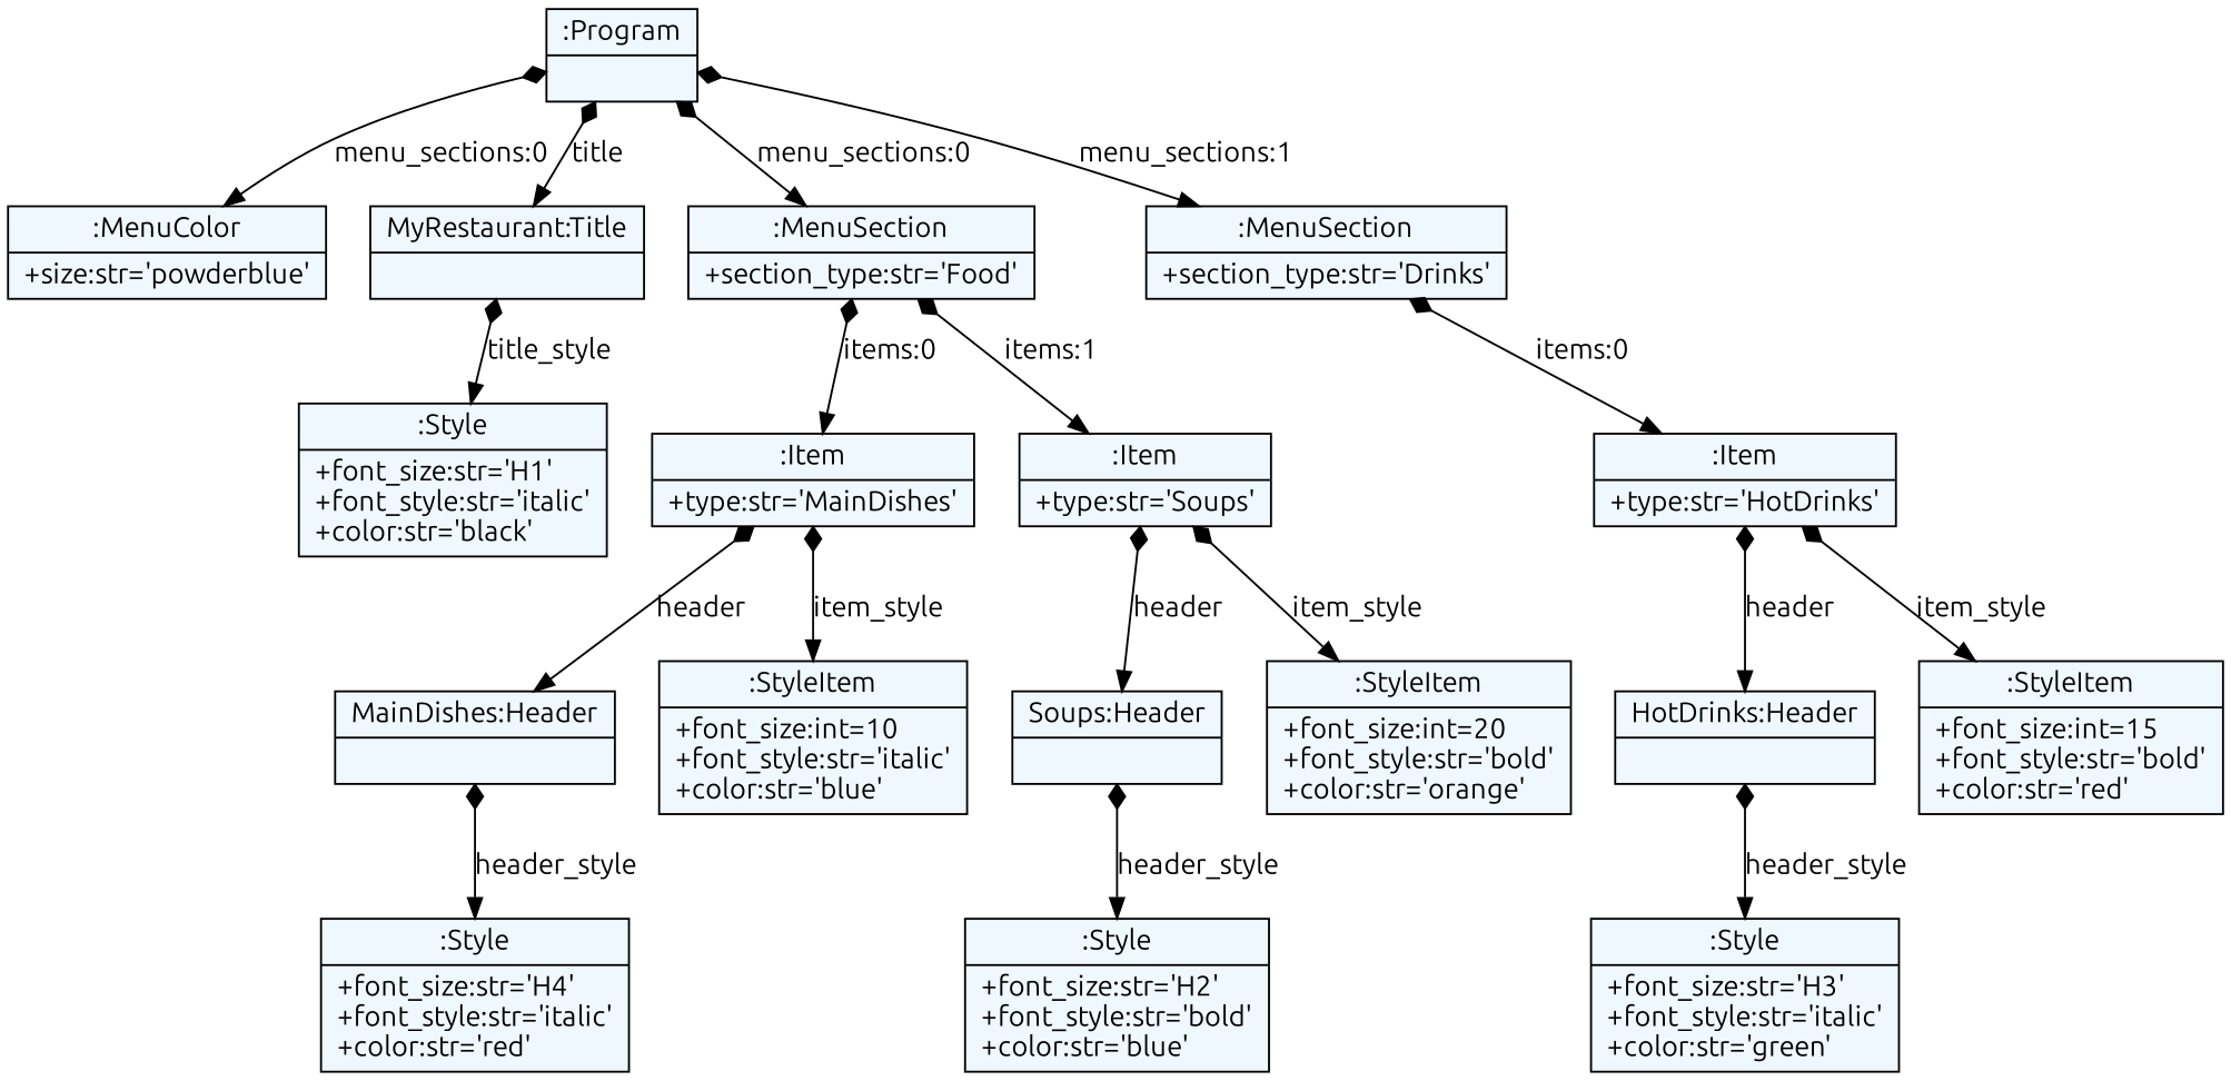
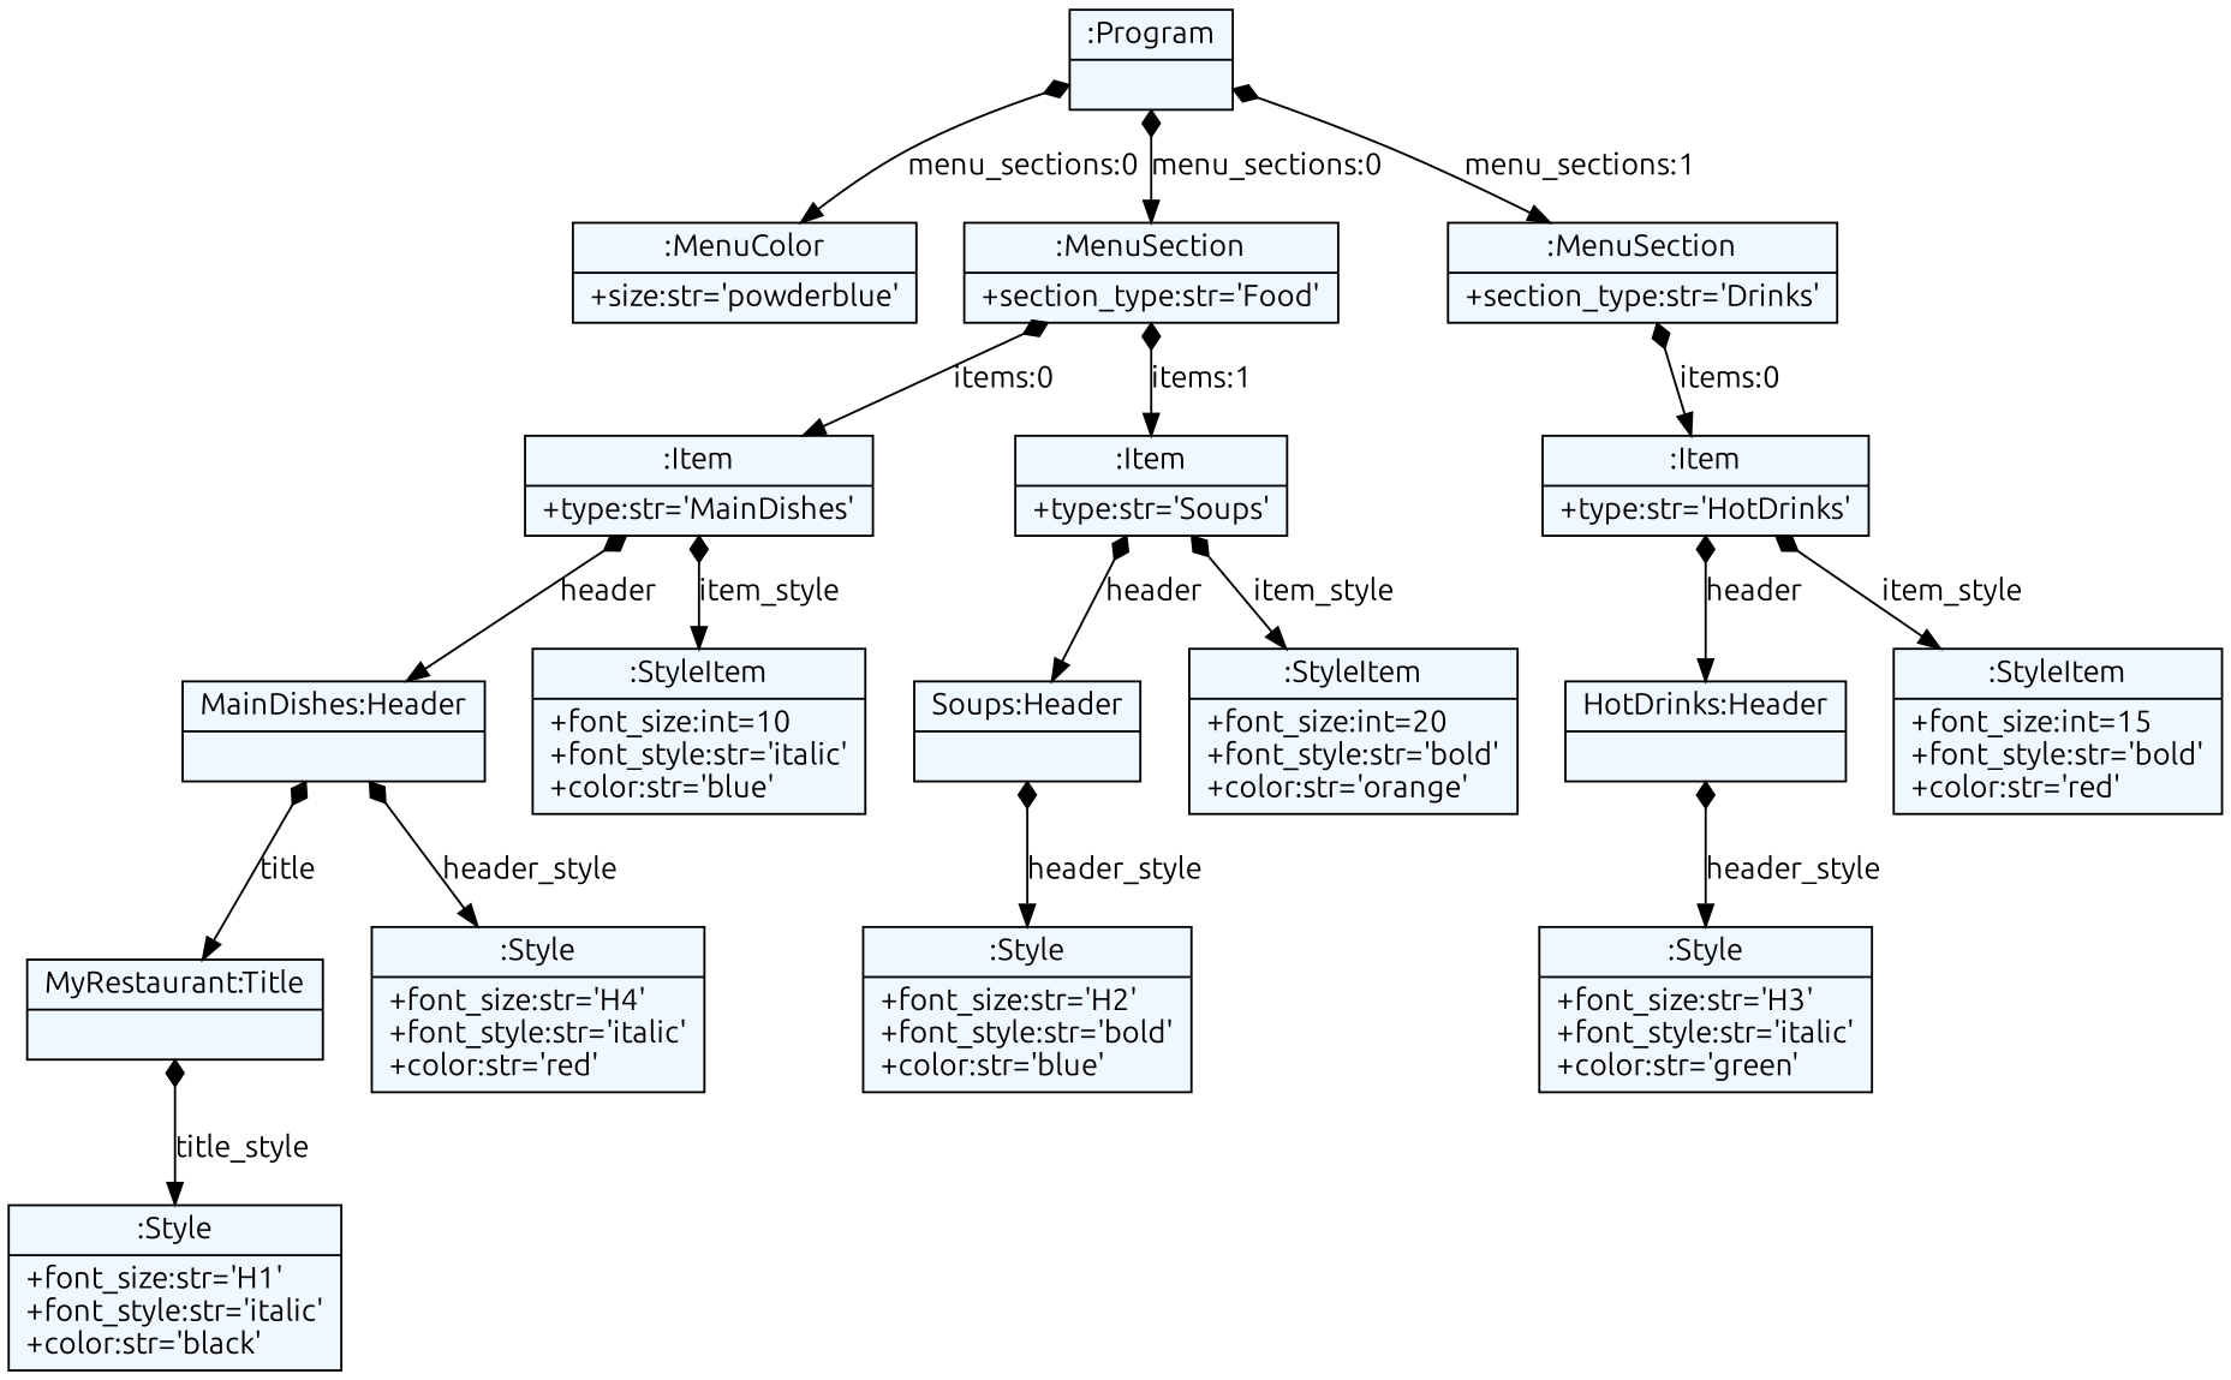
  digraph {
    fontname=Ubuntu
    fontsize=8
    nodesep=0.3
    node [fillcolor=aliceblue fontname=Ubuntu shape=record style=filled]
    edge [arrowtail=diamond dir=both fontname=Ubuntu]
    n1 [label="{:Program|}"]
    n2 [label="{:MenuColor|+size:str='powderblue'\l}"]
    n3 [label="{MyRestaurant:Title|}"]
    n4 [label="{:MenuSection|+section_type:str='Food'\l}"]
    n5 [label="{:MenuSection|+section_type:str='Drinks'\l}"]
    n6 [label="{:Style|+font_size:str='H1'\l+font_style:str='italic'\l+color:str='black'\l}"]
    n7 [label="{:Item|+type:str='MainDishes'\l}"]
    n8 [label="{:Item|+type:str='Soups'\l}"]
    n9 [label="{:Item|+type:str='HotDrinks'\l}"]
    n10 [label="{MainDishes:Header|}"]
    n11 [label="{:StyleItem|+font_size:int=10\l+font_style:str='italic'\l+color:str='blue'\l}"]
    n12 [label="{Soups:Header|}"]
    n13 [label="{:StyleItem|+font_size:int=20\l+font_style:str='bold'\l+color:str='orange'\l}"]
    n14 [label="{:Style|+font_size:str='H4'\l+font_style:str='italic'\l+color:str='red'\l}"]
    n15 [label="{:Style|+font_size:str='H2'\l+font_style:str='bold'\l+color:str='blue'\l}"]
    n16 [label="{HotDrinks:Header|}"]
    n17 [label="{:StyleItem|+font_size:int=15\l+font_style:str='bold'\l+color:str='red'\l}"]
    n18 [label="{:Style|+font_size:str='H3'\l+font_style:str='italic'\l+color:str='green'\l}"]
    n1 -> n2 [label="menu_sections:0"]
-   n1 -> n3 [label=title]
+   n10 -> n3 [label=title]
    n1 -> n4 [label="menu_sections:0"]
    n1 -> n5 [label="menu_sections:1"]
    n3 -> n6 [label=title_style]
    n4 -> n7 [label="items:0"]
    n4 -> n8 [label="items:1"]
    n5 -> n9 [label="items:0"]
    n7 -> n10 [label=header]
    n7 -> n11 [label=item_style]
    n8 -> n12 [label=header]
    n8 -> n13 [label=item_style]
    n9 -> n16 [label=header]
    n9 -> n17 [label=item_style]
    n10 -> n14 [label=header_style]
    n12 -> n15 [label=header_style]
    n16 -> n18 [label=header_style]
  }
